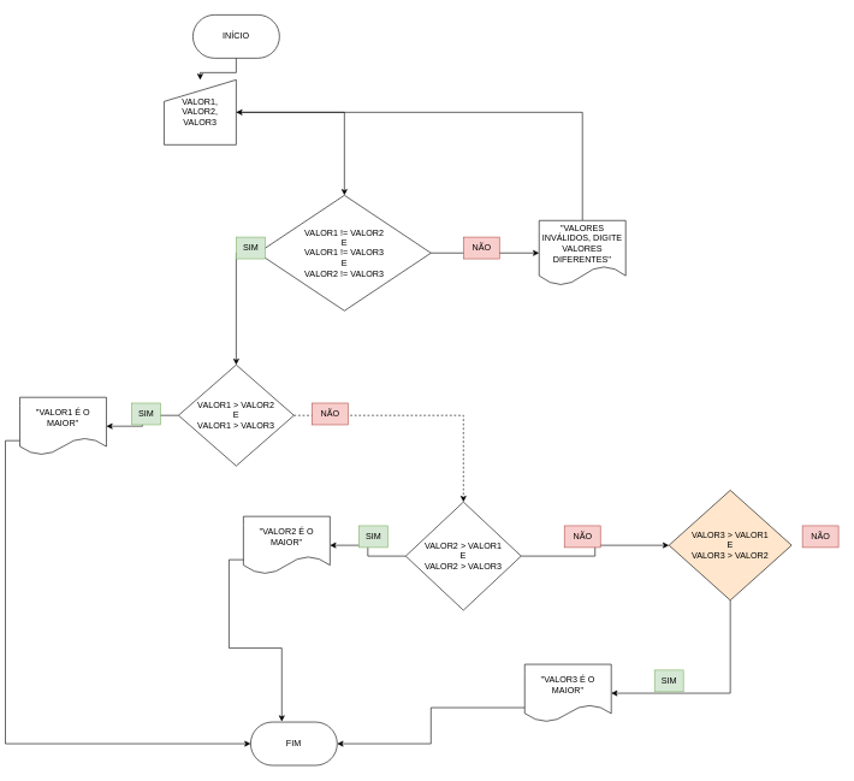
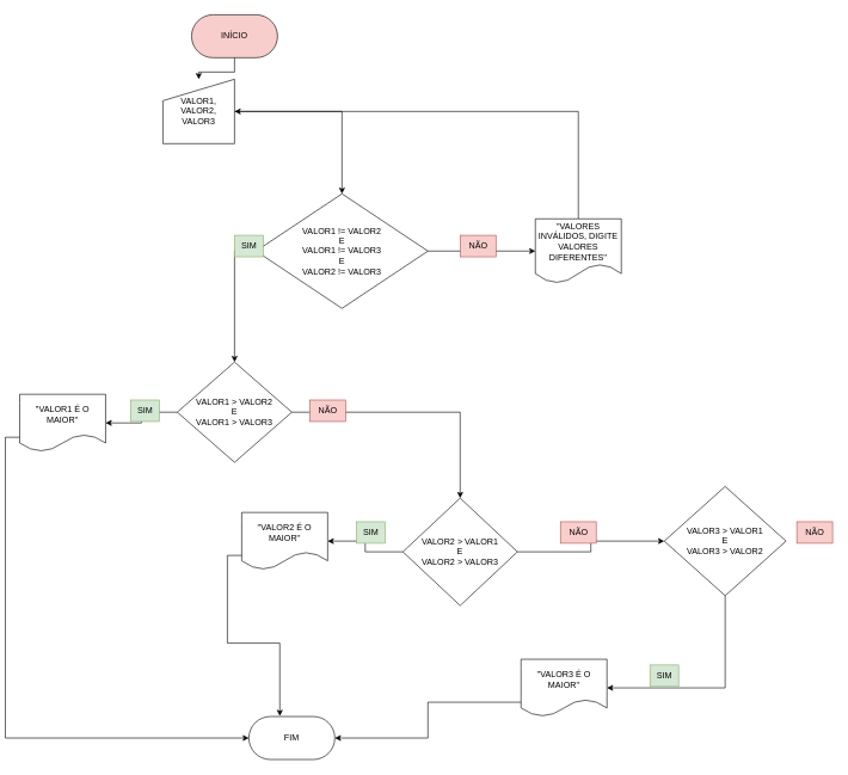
  <mxCell id="0" />
  <mxCell id="1" parent="0" />
  <mxCell id="2" style="edgeStyle=orthogonalEdgeStyle;rounded=0;orthogonalLoop=1;jettySize=auto;html=1;exitX=0.5;exitY=1;exitDx=0;exitDy=0;entryX=0.5;entryY=0;entryDx=0;entryDy=0;" edge="1" parent="1" source="3" target="5"><mxGeometry relative="1" as="geometry" /></mxCell>
- <mxCell id="3" value="INÍCIO" style="rounded=1;whiteSpace=wrap;html=1;arcSize=50;" vertex="1" parent="1"><mxGeometry x="260" y="20" width="120" height="60" as="geometry" /></mxCell>
+ <mxCell id="3" value="INÍCIO" style="rounded=1;whiteSpace=wrap;html=1;arcSize=50;fillColor=#f8cecc;" vertex="1" parent="1"><mxGeometry x="260" y="20" width="120" height="60" as="geometry" /></mxCell>
  <mxCell id="4" value="" style="edgeStyle=orthogonalEdgeStyle;rounded=0;orthogonalLoop=1;jettySize=auto;html=1;" edge="1" parent="1" source="5" target="23"><mxGeometry relative="1" as="geometry" /></mxCell>
  <mxCell id="5" value="VALOR1, VALOR2, VALOR3" style="shape=manualInput;whiteSpace=wrap;html=1;" vertex="1" parent="1"><mxGeometry x="220" y="110" width="100" height="90" as="geometry" /></mxCell>
  <mxCell id="6" value="" style="edgeStyle=orthogonalEdgeStyle;rounded=0;orthogonalLoop=1;jettySize=auto;html=1;" edge="1" parent="1" source="8" target="10"><mxGeometry relative="1" as="geometry" /></mxCell>
- <mxCell id="7" value="" style="edgeStyle=orthogonalEdgeStyle;rounded=0;orthogonalLoop=1;jettySize=auto;html=1;dashed=1;" edge="1" parent="1" source="8" target="13"><mxGeometry relative="1" as="geometry" /></mxCell>
+ <mxCell id="7" value="" style="edgeStyle=orthogonalEdgeStyle;rounded=0;orthogonalLoop=1;jettySize=auto;html=1;" edge="1" parent="1" source="8" target="13"><mxGeometry relative="1" as="geometry" /></mxCell>
  <mxCell id="8" value="VALOR1 &amp;gt; VALOR2&lt;div&gt;E&lt;/div&gt;&lt;div&gt;VALOR1 &amp;gt; VALOR3&lt;/div&gt;" style="rhombus;whiteSpace=wrap;html=1;" vertex="1" parent="1"><mxGeometry x="240" y="505" width="160" height="140" as="geometry" /></mxCell>
  <mxCell id="9" style="edgeStyle=orthogonalEdgeStyle;rounded=0;orthogonalLoop=1;jettySize=auto;html=1;exitX=0;exitY=0.75;exitDx=0;exitDy=0;entryX=0;entryY=0.5;entryDx=0;entryDy=0;" edge="1" parent="1" source="10" target="17"><mxGeometry relative="1" as="geometry" /></mxCell>
  <mxCell id="10" value="''VALOR1 É O MAIOR''" style="shape=document;whiteSpace=wrap;html=1;boundedLbl=1;" vertex="1" parent="1"><mxGeometry x="20" y="550" width="120" height="80" as="geometry" /></mxCell>
  <mxCell id="11" value="" style="edgeStyle=orthogonalEdgeStyle;rounded=0;orthogonalLoop=1;jettySize=auto;html=1;" edge="1" parent="1" source="13" target="14"><mxGeometry relative="1" as="geometry" /></mxCell>
  <mxCell id="12" value="" style="edgeStyle=orthogonalEdgeStyle;rounded=0;orthogonalLoop=1;jettySize=auto;html=1;entryX=0;entryY=0.5;entryDx=0;entryDy=0;" edge="1" parent="1" source="13" target="20"><mxGeometry relative="1" as="geometry"><mxPoint x="910" y="755" as="targetPoint" /></mxGeometry></mxCell>
  <mxCell id="13" value="VALOR2 &amp;gt; VALOR1&lt;div&gt;E&lt;/div&gt;&lt;div&gt;VALOR2 &amp;gt; VALOR3&lt;/div&gt;" style="rhombus;whiteSpace=wrap;html=1;" vertex="1" parent="1"><mxGeometry x="555" y="695" width="160" height="150" as="geometry" /></mxCell>
  <mxCell id="14" value="''VALOR2 É O MAIOR&quot;" style="shape=document;whiteSpace=wrap;html=1;boundedLbl=1;size=0.312;" vertex="1" parent="1"><mxGeometry x="330" y="715" width="120" height="80" as="geometry" /></mxCell>
  <mxCell id="15" style="edgeStyle=orthogonalEdgeStyle;rounded=0;orthogonalLoop=1;jettySize=auto;html=1;exitX=0;exitY=0.75;exitDx=0;exitDy=0;entryX=1;entryY=0.5;entryDx=0;entryDy=0;" edge="1" parent="1" source="16" target="17"><mxGeometry relative="1" as="geometry" /></mxCell>
  <mxCell id="16" value="''VALOR3 É O MAIOR&quot;" style="shape=document;whiteSpace=wrap;html=1;boundedLbl=1;" vertex="1" parent="1"><mxGeometry x="720" y="920" width="120" height="80" as="geometry" /></mxCell>
  <mxCell id="17" value="FIM" style="rounded=1;whiteSpace=wrap;html=1;arcSize=50;" vertex="1" parent="1"><mxGeometry x="340" y="1000" width="120" height="60" as="geometry" /></mxCell>
  <mxCell id="18" style="edgeStyle=orthogonalEdgeStyle;rounded=0;orthogonalLoop=1;jettySize=auto;html=1;exitX=0;exitY=0.75;exitDx=0;exitDy=0;entryX=0.36;entryY=-0.013;entryDx=0;entryDy=0;entryPerimeter=0;" edge="1" parent="1" source="14" target="17"><mxGeometry relative="1" as="geometry" /></mxCell>
  <mxCell id="19" style="edgeStyle=orthogonalEdgeStyle;rounded=0;orthogonalLoop=1;jettySize=auto;html=1;exitX=0.5;exitY=1;exitDx=0;exitDy=0;entryX=1;entryY=0.5;entryDx=0;entryDy=0;" edge="1" parent="1" source="20" target="16"><mxGeometry relative="1" as="geometry" /></mxCell>
- <mxCell id="20" value="VALOR3 &amp;gt; VALOR1&lt;div&gt;E&lt;/div&gt;&lt;div&gt;VALOR3 &amp;gt; VALOR2&lt;/div&gt;" style="rhombus;whiteSpace=wrap;html=1;fillColor=#ffe6cc;" vertex="1" parent="1"><mxGeometry x="920" y="678.75" width="170" height="152.5" as="geometry" /></mxCell>
+ <mxCell id="20" value="VALOR3 &amp;gt; VALOR1&lt;div&gt;E&lt;/div&gt;&lt;div&gt;VALOR3 &amp;gt; VALOR2&lt;/div&gt;" style="rhombus;whiteSpace=wrap;html=1;" vertex="1" parent="1"><mxGeometry x="920" y="678.75" width="170" height="152.5" as="geometry" /></mxCell>
  <mxCell id="21" value="" style="edgeStyle=orthogonalEdgeStyle;rounded=0;orthogonalLoop=1;jettySize=auto;html=1;" edge="1" parent="1" source="23" target="25"><mxGeometry relative="1" as="geometry" /></mxCell>
  <mxCell id="22" style="edgeStyle=orthogonalEdgeStyle;rounded=0;orthogonalLoop=1;jettySize=auto;html=1;entryX=0.5;entryY=0;entryDx=0;entryDy=0;" edge="1" parent="1" source="23" target="8"><mxGeometry relative="1" as="geometry"><Array as="points"><mxPoint x="320" y="350" /></Array></mxGeometry></mxCell>
  <mxCell id="23" value="VALOR1 != VALOR2&lt;div&gt;E&lt;/div&gt;&lt;div&gt;VALOR1 != VALOR3&lt;/div&gt;&lt;div&gt;E&lt;/div&gt;&lt;div&gt;VALOR2 != VALOR3&lt;/div&gt;" style="rhombus;whiteSpace=wrap;html=1;" vertex="1" parent="1"><mxGeometry x="350" y="270" width="240" height="160" as="geometry" /></mxCell>
  <mxCell id="24" style="edgeStyle=orthogonalEdgeStyle;rounded=0;orthogonalLoop=1;jettySize=auto;html=1;entryX=1;entryY=0.5;entryDx=0;entryDy=0;" edge="1" parent="1" source="25" target="5"><mxGeometry relative="1" as="geometry"><Array as="points"><mxPoint x="800" y="155" /></Array></mxGeometry></mxCell>
  <mxCell id="25" value="''VALORES INVÁLIDOS, DIGITE VALORES DIFERENTES''" style="shape=document;whiteSpace=wrap;html=1;boundedLbl=1;" vertex="1" parent="1"><mxGeometry x="740" y="305" width="120" height="90" as="geometry" /></mxCell>
  <mxCell id="26" value="NÃO" style="text;html=1;align=center;verticalAlign=middle;resizable=0;points=[];autosize=1;strokeColor=#b85450;fillColor=#f8cecc;" vertex="1" parent="1"><mxGeometry x="635" y="328" width="50" height="30" as="geometry" /></mxCell>
  <mxCell id="27" value="SIM" style="text;html=1;align=center;verticalAlign=middle;resizable=0;points=[];autosize=1;strokeColor=#82b366;fillColor=#d5e8d4;" vertex="1" parent="1"><mxGeometry x="320" y="328" width="40" height="30" as="geometry" /></mxCell>
  <mxCell id="28" value="NÃO" style="text;html=1;align=center;verticalAlign=middle;resizable=0;points=[];autosize=1;strokeColor=#b85450;fillColor=#f8cecc;" vertex="1" parent="1"><mxGeometry x="425" y="558" width="50" height="30" as="geometry" /></mxCell>
  <mxCell id="29" value="SIM" style="text;html=1;align=center;verticalAlign=middle;resizable=0;points=[];autosize=1;strokeColor=#82b366;fillColor=#d5e8d4;" vertex="1" parent="1"><mxGeometry x="175" y="558" width="40" height="30" as="geometry" /></mxCell>
  <mxCell id="30" value="SIM" style="text;html=1;align=center;verticalAlign=middle;resizable=0;points=[];autosize=1;strokeColor=#82b366;fillColor=#d5e8d4;" vertex="1" parent="1"><mxGeometry x="490" y="728" width="40" height="30" as="geometry" /></mxCell>
  <mxCell id="31" value="NÃO" style="text;html=1;align=center;verticalAlign=middle;resizable=0;points=[];autosize=1;strokeColor=#b85450;fillColor=#f8cecc;" vertex="1" parent="1"><mxGeometry x="775" y="728" width="50" height="30" as="geometry" /></mxCell>
  <mxCell id="32" value="SIM" style="text;html=1;align=center;verticalAlign=middle;resizable=0;points=[];autosize=1;strokeColor=#82b366;fillColor=#d5e8d4;" vertex="1" parent="1"><mxGeometry x="900" y="928" width="40" height="30" as="geometry" /></mxCell>
  <mxCell id="33" value="NÃO" style="text;html=1;align=center;verticalAlign=middle;resizable=0;points=[];autosize=1;strokeColor=#b85450;fillColor=#f8cecc;" vertex="1" parent="1"><mxGeometry x="1105" y="728" width="50" height="30" as="geometry" /></mxCell>
